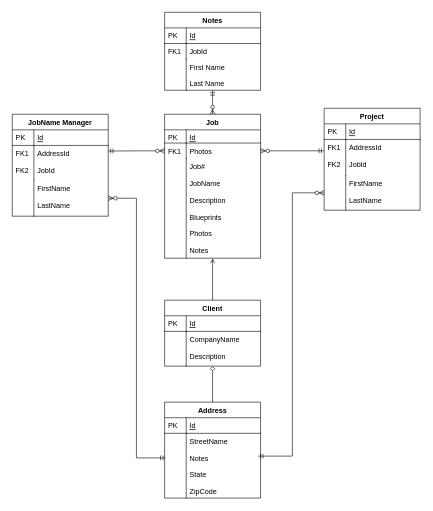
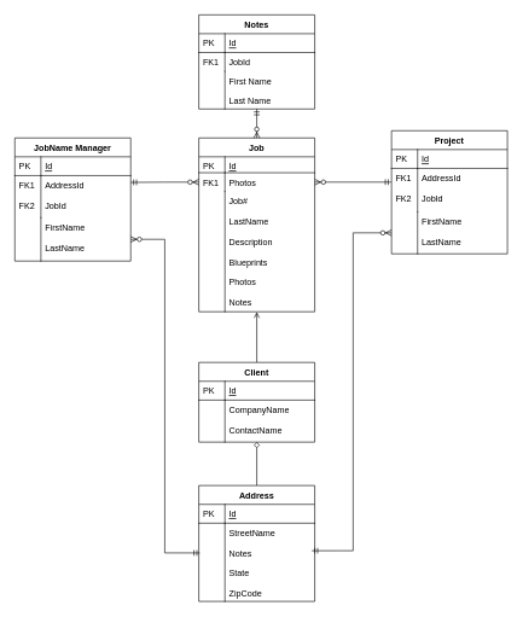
  <mxCell id="0" />
  <mxCell id="1" parent="0" />
  <mxCell id="2" value="Project" style="swimlane;fontStyle=1;childLayout=stackLayout;horizontal=1;startSize=26;horizontalStack=0;resizeParent=1;resizeLast=0;collapsible=1;marginBottom=0;rounded=0;shadow=0;strokeWidth=1;" parent="1" vertex="1"><mxGeometry x="540" y="180" width="160" height="170" as="geometry"><mxRectangle x="260" y="270" width="160" height="26" as="alternateBounds" /></mxGeometry></mxCell>
  <mxCell id="3" value="Id" style="shape=partialRectangle;top=0;left=0;right=0;bottom=1;align=left;verticalAlign=top;fillColor=none;spacingLeft=40;spacingRight=4;overflow=hidden;rotatable=0;points=[[0,0.5],[1,0.5]];portConstraint=eastwest;dropTarget=0;rounded=0;shadow=0;strokeWidth=1;fontStyle=4" parent="2" vertex="1"><mxGeometry y="26" width="160" height="26" as="geometry" /></mxCell>
  <mxCell id="4" value="PK" style="shape=partialRectangle;top=0;left=0;bottom=0;fillColor=none;align=left;verticalAlign=top;spacingLeft=4;spacingRight=4;overflow=hidden;rotatable=0;points=[];portConstraint=eastwest;part=1;" parent="3" vertex="1" connectable="0"><mxGeometry width="36" height="26" as="geometry" /></mxCell>
  <mxCell id="5" value="AddressId&#10;&#10;JobId" style="shape=partialRectangle;top=0;left=0;right=0;bottom=0;align=left;verticalAlign=top;fillColor=none;spacingLeft=40;spacingRight=4;overflow=hidden;rotatable=0;points=[[0,0.5],[1,0.5]];portConstraint=eastwest;dropTarget=0;rounded=0;shadow=0;strokeWidth=1;" parent="2" vertex="1"><mxGeometry y="52" width="160" height="60" as="geometry" /></mxCell>
  <mxCell id="6" value="FK1&#10;&#10;FK2" style="shape=partialRectangle;top=0;left=0;bottom=0;fillColor=none;align=left;verticalAlign=top;spacingLeft=4;spacingRight=4;overflow=hidden;rotatable=0;points=[];portConstraint=eastwest;part=1;" parent="5" vertex="1" connectable="0"><mxGeometry width="36" height="60" as="geometry" /></mxCell>
  <mxCell id="7" value="FirstName&#10;&#10;LastName" style="shape=partialRectangle;top=0;left=0;right=0;bottom=0;align=left;verticalAlign=top;fillColor=none;spacingLeft=40;spacingRight=4;overflow=hidden;rotatable=0;points=[[0,0.5],[1,0.5]];portConstraint=eastwest;dropTarget=0;rounded=0;shadow=0;strokeWidth=1;" parent="2" vertex="1"><mxGeometry y="112" width="160" height="58" as="geometry" /></mxCell>
  <mxCell id="8" value="" style="shape=partialRectangle;top=0;left=0;bottom=0;fillColor=none;align=left;verticalAlign=top;spacingLeft=4;spacingRight=4;overflow=hidden;rotatable=0;points=[];portConstraint=eastwest;part=1;" parent="7" vertex="1" connectable="0"><mxGeometry width="36" height="58" as="geometry" /></mxCell>
  <mxCell id="9" value="Job" style="swimlane;fontStyle=1;childLayout=stackLayout;horizontal=1;startSize=26;horizontalStack=0;resizeParent=1;resizeLast=0;collapsible=1;marginBottom=0;rounded=0;shadow=0;strokeWidth=1;" parent="1" vertex="1"><mxGeometry x="274" y="190" width="160" height="240" as="geometry"><mxRectangle x="260" y="80" width="160" height="26" as="alternateBounds" /></mxGeometry></mxCell>
  <mxCell id="10" value="Id" style="shape=partialRectangle;top=0;left=0;right=0;bottom=1;align=left;verticalAlign=top;fillColor=none;spacingLeft=40;spacingRight=4;overflow=hidden;rotatable=0;points=[[0,0.5],[1,0.5]];portConstraint=eastwest;dropTarget=0;rounded=0;shadow=0;strokeWidth=1;fontStyle=4" parent="9" vertex="1"><mxGeometry y="26" width="160" height="22" as="geometry" /></mxCell>
  <mxCell id="11" value="PK" style="shape=partialRectangle;top=0;left=0;bottom=0;fillColor=none;align=left;verticalAlign=top;spacingLeft=4;spacingRight=4;overflow=hidden;rotatable=0;points=[];portConstraint=eastwest;part=1;" parent="10" vertex="1" connectable="0"><mxGeometry width="36" height="22" as="geometry" /></mxCell>
  <mxCell id="12" value="Photos" style="shape=partialRectangle;top=0;left=0;right=0;bottom=0;align=left;verticalAlign=top;fillColor=none;spacingLeft=40;spacingRight=4;overflow=hidden;rotatable=0;points=[[0,0.5],[1,0.5]];portConstraint=eastwest;dropTarget=0;rounded=0;shadow=0;strokeWidth=1;" parent="9" vertex="1"><mxGeometry y="48" width="160" height="26" as="geometry" /></mxCell>
  <mxCell id="13" value="FK1" style="shape=partialRectangle;top=0;left=0;bottom=0;fillColor=none;align=left;verticalAlign=top;spacingLeft=4;spacingRight=4;overflow=hidden;rotatable=0;points=[];portConstraint=eastwest;part=1;" parent="12" vertex="1" connectable="0"><mxGeometry width="36" height="26" as="geometry" /></mxCell>
- <mxCell id="14" value="Job#&#10;&#10;JobName&#10;&#10;Description&#10;&#10;Blueprints&#10;&#10;Photos&#10;&#10;Notes" style="shape=partialRectangle;top=0;left=0;right=0;bottom=0;align=left;verticalAlign=top;fillColor=none;spacingLeft=40;spacingRight=4;overflow=hidden;rotatable=0;points=[[0,0.5],[1,0.5]];portConstraint=eastwest;dropTarget=0;rounded=0;shadow=0;strokeWidth=1;" parent="9" vertex="1"><mxGeometry y="74" width="160" height="166" as="geometry" /></mxCell>
+ <mxCell id="14" value="Job#&#10;&#10;LastName&#10;&#10;Description&#10;&#10;Blueprints&#10;&#10;Photos&#10;&#10;Notes" style="shape=partialRectangle;top=0;left=0;right=0;bottom=0;align=left;verticalAlign=top;fillColor=none;spacingLeft=40;spacingRight=4;overflow=hidden;rotatable=0;points=[[0,0.5],[1,0.5]];portConstraint=eastwest;dropTarget=0;rounded=0;shadow=0;strokeWidth=1;" parent="9" vertex="1"><mxGeometry y="74" width="160" height="166" as="geometry" /></mxCell>
  <mxCell id="15" value="" style="shape=partialRectangle;top=0;left=0;bottom=0;fillColor=none;align=left;verticalAlign=top;spacingLeft=4;spacingRight=4;overflow=hidden;rotatable=0;points=[];portConstraint=eastwest;part=1;" parent="14" vertex="1" connectable="0"><mxGeometry width="36" height="166.0" as="geometry" /></mxCell>
  <mxCell id="16" value="Notes" style="swimlane;fontStyle=1;childLayout=stackLayout;horizontal=1;startSize=26;horizontalStack=0;resizeParent=1;resizeLast=0;collapsible=1;marginBottom=0;rounded=0;shadow=0;strokeWidth=1;" parent="1" vertex="1"><mxGeometry x="274" width="160" height="130" as="geometry" y="20"><mxRectangle x="260" y="270" width="160" height="26" as="alternateBounds" /></mxGeometry></mxCell>
  <mxCell id="17" value="Id" style="shape=partialRectangle;top=0;left=0;right=0;bottom=1;align=left;verticalAlign=top;fillColor=none;spacingLeft=40;spacingRight=4;overflow=hidden;rotatable=0;points=[[0,0.5],[1,0.5]];portConstraint=eastwest;dropTarget=0;rounded=0;shadow=0;strokeWidth=1;fontStyle=4" parent="16" vertex="1"><mxGeometry y="26" width="160" height="26" as="geometry" /></mxCell>
  <mxCell id="18" value="PK" style="shape=partialRectangle;top=0;left=0;bottom=0;fillColor=none;align=left;verticalAlign=top;spacingLeft=4;spacingRight=4;overflow=hidden;rotatable=0;points=[];portConstraint=eastwest;part=1;" parent="17" vertex="1" connectable="0"><mxGeometry width="36" height="26" as="geometry" /></mxCell>
  <mxCell id="19" value="JobId" style="shape=partialRectangle;top=0;left=0;right=0;bottom=0;align=left;verticalAlign=top;fillColor=none;spacingLeft=40;spacingRight=4;overflow=hidden;rotatable=0;points=[[0,0.5],[1,0.5]];portConstraint=eastwest;dropTarget=0;rounded=0;shadow=0;strokeWidth=1;" parent="16" vertex="1"><mxGeometry y="52" width="160" height="26" as="geometry" /></mxCell>
  <mxCell id="20" value="FK1" style="shape=partialRectangle;top=0;left=0;bottom=0;fillColor=none;align=left;verticalAlign=top;spacingLeft=4;spacingRight=4;overflow=hidden;rotatable=0;points=[];portConstraint=eastwest;part=1;" parent="19" vertex="1" connectable="0"><mxGeometry width="36" height="26" as="geometry" /></mxCell>
  <mxCell id="21" value="First Name&#10;&#10;Last Name" style="shape=partialRectangle;top=0;left=0;right=0;bottom=0;align=left;verticalAlign=top;fillColor=none;spacingLeft=40;spacingRight=4;overflow=hidden;rotatable=0;points=[[0,0.5],[1,0.5]];portConstraint=eastwest;dropTarget=0;rounded=0;shadow=0;strokeWidth=1;" parent="16" vertex="1"><mxGeometry y="78" width="160" height="52" as="geometry" /></mxCell>
  <mxCell id="22" value="" style="shape=partialRectangle;top=0;left=0;bottom=0;fillColor=none;align=left;verticalAlign=top;spacingLeft=4;spacingRight=4;overflow=hidden;rotatable=0;points=[];portConstraint=eastwest;part=1;" parent="21" vertex="1" connectable="0"><mxGeometry width="36" height="52" as="geometry" /></mxCell>
  <mxCell id="23" value="JobName Manager" style="swimlane;fontStyle=1;childLayout=stackLayout;horizontal=1;startSize=26;horizontalStack=0;resizeParent=1;resizeLast=0;collapsible=1;marginBottom=0;rounded=0;shadow=0;strokeWidth=1;" parent="1" vertex="1"><mxGeometry x="20" y="190" width="160" height="170" as="geometry"><mxRectangle x="260" y="270" width="160" height="26" as="alternateBounds" /></mxGeometry></mxCell>
  <mxCell id="24" value="Id" style="shape=partialRectangle;top=0;left=0;right=0;bottom=1;align=left;verticalAlign=top;fillColor=none;spacingLeft=40;spacingRight=4;overflow=hidden;rotatable=0;points=[[0,0.5],[1,0.5]];portConstraint=eastwest;dropTarget=0;rounded=0;shadow=0;strokeWidth=1;fontStyle=4" parent="23" vertex="1"><mxGeometry y="26" width="160" height="26" as="geometry" /></mxCell>
  <mxCell id="25" value="PK" style="shape=partialRectangle;top=0;left=0;bottom=0;fillColor=none;align=left;verticalAlign=top;spacingLeft=4;spacingRight=4;overflow=hidden;rotatable=0;points=[];portConstraint=eastwest;part=1;" parent="24" vertex="1" connectable="0"><mxGeometry width="36" height="26" as="geometry" /></mxCell>
  <mxCell id="26" value="AddressId&#10;&#10;JobId&#10;" style="shape=partialRectangle;top=0;left=0;right=0;bottom=0;align=left;verticalAlign=top;fillColor=none;spacingLeft=40;spacingRight=4;overflow=hidden;rotatable=0;points=[[0,0.5],[1,0.5]];portConstraint=eastwest;dropTarget=0;rounded=0;shadow=0;strokeWidth=1;" parent="23" vertex="1"><mxGeometry y="52" width="160" height="58" as="geometry" /></mxCell>
  <mxCell id="27" value="FK1&#10;&#10;FK2" style="shape=partialRectangle;top=0;left=0;bottom=0;fillColor=none;align=left;verticalAlign=top;spacingLeft=4;spacingRight=4;overflow=hidden;rotatable=0;points=[];portConstraint=eastwest;part=1;" parent="26" vertex="1" connectable="0"><mxGeometry width="36" height="58.0" as="geometry" /></mxCell>
  <mxCell id="28" value="FirstName&#10;&#10;LastName" style="shape=partialRectangle;top=0;left=0;right=0;bottom=0;align=left;verticalAlign=top;fillColor=none;spacingLeft=40;spacingRight=4;overflow=hidden;rotatable=0;points=[[0,0.5],[1,0.5]];portConstraint=eastwest;dropTarget=0;rounded=0;shadow=0;strokeWidth=1;" parent="23" vertex="1"><mxGeometry y="110" width="160" height="60" as="geometry" /></mxCell>
  <mxCell id="29" value="" style="shape=partialRectangle;top=0;left=0;bottom=0;fillColor=none;align=left;verticalAlign=top;spacingLeft=4;spacingRight=4;overflow=hidden;rotatable=0;points=[];portConstraint=eastwest;part=1;" parent="28" vertex="1" connectable="0"><mxGeometry width="36" height="60" as="geometry" /></mxCell>
  <mxCell id="30" value="" style="endArrow=ERmandOne;html=1;exitX=0.5;exitY=0;exitDx=0;exitDy=0;endFill=0;startArrow=ERzeroToMany;startFill=1;" parent="1" source="9" target="21" edge="1"><mxGeometry width="50" height="50" relative="1" as="geometry"><mxPoint x="320" y="180" as="sourcePoint" /><mxPoint x="356" y="136" as="targetPoint" /></mxGeometry></mxCell>
  <mxCell id="31" style="edgeStyle=orthogonalEdgeStyle;rounded=0;orthogonalLoop=1;jettySize=auto;html=1;exitX=0;exitY=0.5;exitDx=0;exitDy=0;entryX=1;entryY=0.161;entryDx=0;entryDy=0;entryPerimeter=0;startArrow=ERzeroToMany;startFill=1;endArrow=ERmandOne;endFill=0;" parent="1" source="12" target="26" edge="1"><mxGeometry relative="1" as="geometry" /></mxCell>
  <mxCell id="32" style="edgeStyle=orthogonalEdgeStyle;rounded=0;orthogonalLoop=1;jettySize=auto;html=1;startArrow=ERzeroToMany;startFill=1;endArrow=ERmandOne;endFill=0;entryX=-0.003;entryY=0.316;entryDx=0;entryDy=0;entryPerimeter=0;" parent="1" source="12" target="5" edge="1"><mxGeometry relative="1" as="geometry"><mxPoint x="500" y="251" as="targetPoint" /></mxGeometry></mxCell>
  <mxCell id="33" style="edgeStyle=orthogonalEdgeStyle;rounded=0;orthogonalLoop=1;jettySize=auto;html=1;startArrow=none;startFill=0;endArrow=diamond;endFill=0;entryX=0.5;entryY=1;entryDx=0;entryDy=0;entryPerimeter=0;" parent="1" source="42" target="40" edge="1"><mxGeometry relative="1" as="geometry"><mxPoint x="354" y="620" as="targetPoint" /></mxGeometry></mxCell>
  <mxCell id="34" style="edgeStyle=orthogonalEdgeStyle;rounded=0;orthogonalLoop=1;jettySize=auto;html=1;entryX=0.008;entryY=0.38;entryDx=0;entryDy=0;entryPerimeter=0;startArrow=ERzeroToMany;startFill=1;endArrow=ERmandOne;endFill=0;" parent="1" source="28" target="45" edge="1"><mxGeometry relative="1" as="geometry" /></mxCell>
  <mxCell id="35" style="edgeStyle=orthogonalEdgeStyle;rounded=0;orthogonalLoop=1;jettySize=auto;html=1;entryX=0.975;entryY=0.352;entryDx=0;entryDy=0;entryPerimeter=0;startArrow=ERzeroToMany;startFill=1;endArrow=ERmandOne;endFill=0;" parent="1" source="7" target="45" edge="1"><mxGeometry relative="1" as="geometry" /></mxCell>
  <mxCell id="36" style="edgeStyle=orthogonalEdgeStyle;rounded=0;orthogonalLoop=1;jettySize=auto;html=1;exitX=0.5;exitY=0;exitDx=0;exitDy=0;startArrow=none;startFill=0;endArrow=open;endFill=0;entryX=0.5;entryY=1.002;entryDx=0;entryDy=0;entryPerimeter=0;" parent="1" source="37" target="14" edge="1"><mxGeometry relative="1" as="geometry"><mxPoint x="354" y="440" as="targetPoint" /></mxGeometry></mxCell>
  <mxCell id="37" value="Client" style="swimlane;fontStyle=1;childLayout=stackLayout;horizontal=1;startSize=26;horizontalStack=0;resizeParent=1;resizeLast=0;collapsible=1;marginBottom=0;rounded=0;shadow=0;strokeWidth=1;" parent="1" vertex="1"><mxGeometry x="274" y="500" width="160" height="110" as="geometry"><mxRectangle x="20" y="80" width="160" height="26" as="alternateBounds" /></mxGeometry></mxCell>
  <mxCell id="38" value="Id" style="shape=partialRectangle;top=0;left=0;right=0;bottom=1;align=left;verticalAlign=top;fillColor=none;spacingLeft=40;spacingRight=4;overflow=hidden;rotatable=0;points=[[0,0.5],[1,0.5]];portConstraint=eastwest;dropTarget=0;rounded=0;shadow=0;strokeWidth=1;fontStyle=4" parent="37" vertex="1"><mxGeometry y="26" width="160" height="26" as="geometry" /></mxCell>
  <mxCell id="39" value="PK" style="shape=partialRectangle;top=0;left=0;bottom=0;fillColor=none;align=left;verticalAlign=top;spacingLeft=4;spacingRight=4;overflow=hidden;rotatable=0;points=[];portConstraint=eastwest;part=1;" parent="38" vertex="1" connectable="0"><mxGeometry width="36" height="26" as="geometry" /></mxCell>
- <mxCell id="40" value="CompanyName&#10;&#10;Description" style="shape=partialRectangle;top=0;left=0;right=0;bottom=0;align=left;verticalAlign=top;fillColor=none;spacingLeft=40;spacingRight=4;overflow=hidden;rotatable=0;points=[[0,0.5],[1,0.5]];portConstraint=eastwest;dropTarget=0;rounded=0;shadow=0;strokeWidth=1;" parent="37" vertex="1"><mxGeometry y="52" width="160" height="58" as="geometry" /></mxCell>
+ <mxCell id="40" value="CompanyName&#10;&#10;ContactName" style="shape=partialRectangle;top=0;left=0;right=0;bottom=0;align=left;verticalAlign=top;fillColor=none;spacingLeft=40;spacingRight=4;overflow=hidden;rotatable=0;points=[[0,0.5],[1,0.5]];portConstraint=eastwest;dropTarget=0;rounded=0;shadow=0;strokeWidth=1;" parent="37" vertex="1"><mxGeometry y="52" width="160" height="58" as="geometry" /></mxCell>
  <mxCell id="41" value="" style="shape=partialRectangle;top=0;left=0;bottom=0;fillColor=none;align=left;verticalAlign=top;spacingLeft=4;spacingRight=4;overflow=hidden;rotatable=0;points=[];portConstraint=eastwest;part=1;" parent="40" vertex="1" connectable="0"><mxGeometry width="36" height="58" as="geometry" /></mxCell>
  <mxCell id="42" value="Address" style="swimlane;fontStyle=1;childLayout=stackLayout;horizontal=1;startSize=26;horizontalStack=0;resizeParent=1;resizeLast=0;collapsible=1;marginBottom=0;rounded=0;shadow=0;strokeWidth=1;" parent="1" vertex="1"><mxGeometry x="274" y="670" width="160" height="160" as="geometry"><mxRectangle x="260" y="270" width="160" height="26" as="alternateBounds" /></mxGeometry></mxCell>
  <mxCell id="43" value="Id" style="shape=partialRectangle;top=0;left=0;right=0;bottom=1;align=left;verticalAlign=top;fillColor=none;spacingLeft=40;spacingRight=4;overflow=hidden;rotatable=0;points=[[0,0.5],[1,0.5]];portConstraint=eastwest;dropTarget=0;rounded=0;shadow=0;strokeWidth=1;fontStyle=4" parent="42" vertex="1"><mxGeometry y="26" width="160" height="26" as="geometry" /></mxCell>
  <mxCell id="44" value="PK" style="shape=partialRectangle;top=0;left=0;bottom=0;fillColor=none;align=left;verticalAlign=top;spacingLeft=4;spacingRight=4;overflow=hidden;rotatable=0;points=[];portConstraint=eastwest;part=1;" parent="43" vertex="1" connectable="0"><mxGeometry width="36" height="26" as="geometry" /></mxCell>
  <mxCell id="45" value="StreetName&#10;&#10;Notes&#10;&#10;State&#10;&#10;ZipCode" style="shape=partialRectangle;top=0;left=0;right=0;bottom=0;align=left;verticalAlign=top;fillColor=none;spacingLeft=40;spacingRight=4;overflow=hidden;rotatable=0;points=[[0,0.5],[1,0.5]];portConstraint=eastwest;dropTarget=0;rounded=0;shadow=0;strokeWidth=1;" parent="42" vertex="1"><mxGeometry y="52" width="160" height="108" as="geometry" /></mxCell>
  <mxCell id="46" value="" style="shape=partialRectangle;top=0;left=0;bottom=0;fillColor=none;align=left;verticalAlign=top;spacingLeft=4;spacingRight=4;overflow=hidden;rotatable=0;points=[];portConstraint=eastwest;part=1;" parent="45" vertex="1" connectable="0"><mxGeometry width="36" height="108" as="geometry" /></mxCell>
